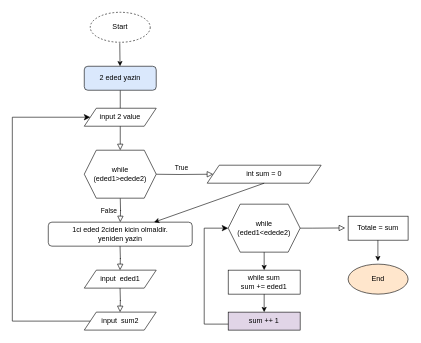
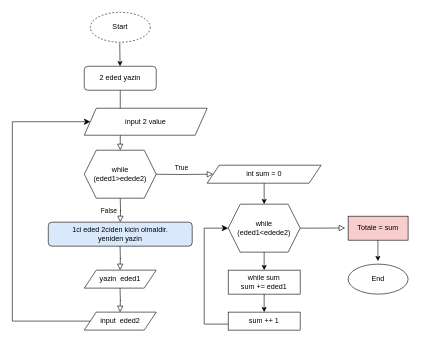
  <mxCell id="0" />
  <mxCell id="1" parent="0" />
  <mxCell id="2" value="" style="rounded=0;html=1;jettySize=auto;orthogonalLoop=1;fontSize=11;endArrow=block;endFill=0;endSize=8;strokeWidth=1;shadow=0;labelBackgroundColor=none;edgeStyle=orthogonalEdgeStyle;" parent="1" source="3" edge="1"><mxGeometry relative="1" as="geometry"><mxPoint x="200" y="250" as="targetPoint" /></mxGeometry></mxCell>
- <mxCell id="3" value="2 eded yazin" style="rounded=1;whiteSpace=wrap;html=1;fontSize=12;glass=0;strokeWidth=1;shadow=0;fillColor=#dae8fc;" parent="1" vertex="1"><mxGeometry x="140" y="110" width="120" height="40" as="geometry" /></mxCell>
+ <mxCell id="3" value="2 eded yazin" style="rounded=1;whiteSpace=wrap;html=1;fontSize=12;glass=0;strokeWidth=1;shadow=0;" parent="1" vertex="1"><mxGeometry x="140" y="110" width="120" height="40" as="geometry" /></mxCell>
  <mxCell id="4" value="False" style="rounded=0;html=1;jettySize=auto;orthogonalLoop=1;fontSize=11;endArrow=block;endFill=0;endSize=8;strokeWidth=1;shadow=0;labelBackgroundColor=none;edgeStyle=orthogonalEdgeStyle;" parent="1" edge="1"><mxGeometry y="20" relative="1" as="geometry"><mxPoint as="offset" /><mxPoint x="200" y="330" as="sourcePoint" /><mxPoint x="200" y="370" as="targetPoint" /></mxGeometry></mxCell>
  <mxCell id="5" value="True" style="edgeStyle=orthogonalEdgeStyle;rounded=0;html=1;jettySize=auto;orthogonalLoop=1;fontSize=11;endArrow=block;endFill=0;endSize=8;strokeWidth=1;shadow=0;labelBackgroundColor=none;entryX=0;entryY=0.5;entryDx=0;entryDy=0;" parent="1" target="8" edge="1"><mxGeometry y="10" relative="1" as="geometry"><mxPoint as="offset" /><mxPoint x="250" y="290" as="sourcePoint" /><mxPoint x="310" y="290" as="targetPoint" /></mxGeometry></mxCell>
- <mxCell id="6" value="input 2 value" style="shape=parallelogram;perimeter=parallelogramPerimeter;whiteSpace=wrap;html=1;fixedSize=1;" vertex="1" parent="1"><mxGeometry x="140" y="180" width="120" height="30" as="geometry" /></mxCell>
+ <mxCell id="6" value="input 2 value" style="shape=parallelogram;perimeter=parallelogramPerimeter;whiteSpace=wrap;html=1;fixedSize=1;" vertex="1" parent="1"><mxGeometry x="140" y="180" width="205" height="45" as="geometry" /></mxCell>
  <mxCell id="7" value="while (eded1&amp;gt;edede2)" style="shape=hexagon;perimeter=hexagonPerimeter2;whiteSpace=wrap;html=1;fixedSize=1;" vertex="1" parent="1"><mxGeometry x="140" y="250" width="120" height="80" as="geometry" /></mxCell>
  <mxCell id="8" value="int sum = 0" style="shape=parallelogram;perimeter=parallelogramPerimeter;whiteSpace=wrap;html=1;fixedSize=1;" vertex="1" parent="1"><mxGeometry x="345" y="275" width="190" height="30" as="geometry" /></mxCell>
- <mxCell id="9" value="1ci eded 2ciden kicin olmaldir.&lt;br&gt;yeniden yazin" style="rounded=1;whiteSpace=wrap;html=1;fontSize=12;glass=0;strokeWidth=1;shadow=0;" vertex="1" parent="1"><mxGeometry x="80" y="370" width="240" height="40" as="geometry" /></mxCell>
- <mxCell id="10" value="input&amp;nbsp; eded1" style="shape=parallelogram;perimeter=parallelogramPerimeter;whiteSpace=wrap;html=1;fixedSize=1;" vertex="1" parent="1"><mxGeometry x="140" y="450" width="120" height="30" as="geometry" /></mxCell>
+ <mxCell id="9" value="1ci eded 2ciden kicin olmaldir.&lt;br&gt;yeniden yazin" style="rounded=1;whiteSpace=wrap;html=1;fontSize=12;glass=0;strokeWidth=1;shadow=0;fillColor=#dae8fc;" vertex="1" parent="1"><mxGeometry x="80" y="370" width="240" height="40" as="geometry" /></mxCell>
+ <mxCell id="10" value="yazin&amp;nbsp; eded1" style="shape=parallelogram;perimeter=parallelogramPerimeter;whiteSpace=wrap;html=1;fixedSize=1;" vertex="1" parent="1"><mxGeometry x="140" y="450" width="120" height="30" as="geometry" /></mxCell>
  <mxCell id="11" value="" style="rounded=0;html=1;jettySize=auto;orthogonalLoop=1;fontSize=11;endArrow=block;endFill=0;endSize=8;strokeWidth=1;shadow=0;labelBackgroundColor=none;edgeStyle=orthogonalEdgeStyle;" edge="1" parent="1"><mxGeometry y="20" relative="1" as="geometry"><mxPoint as="offset" /><mxPoint x="199.66" y="410" as="sourcePoint" /><mxPoint x="199.66" y="450" as="targetPoint" /></mxGeometry></mxCell>
  <mxCell id="12" value="" style="rounded=0;html=1;jettySize=auto;orthogonalLoop=1;fontSize=11;endArrow=block;endFill=0;endSize=8;strokeWidth=1;shadow=0;labelBackgroundColor=none;edgeStyle=orthogonalEdgeStyle;" edge="1" parent="1"><mxGeometry y="20" relative="1" as="geometry"><mxPoint as="offset" /><mxPoint x="199.66" y="480" as="sourcePoint" /><mxPoint x="199.66" y="520" as="targetPoint" /></mxGeometry></mxCell>
- <mxCell id="13" value="input&amp;nbsp; sum2" style="shape=parallelogram;perimeter=parallelogramPerimeter;whiteSpace=wrap;html=1;fixedSize=1;" vertex="1" parent="1"><mxGeometry x="140" y="520" width="120" height="30" as="geometry" /></mxCell>
+ <mxCell id="13" value="input&amp;nbsp; eded2" style="shape=parallelogram;perimeter=parallelogramPerimeter;whiteSpace=wrap;html=1;fixedSize=1;" vertex="1" parent="1"><mxGeometry x="140" y="520" width="120" height="30" as="geometry" /></mxCell>
  <mxCell id="14" value="" style="edgeStyle=elbowEdgeStyle;elbow=horizontal;endArrow=classic;html=1;curved=0;rounded=0;endSize=8;startSize=8;exitX=0;exitY=0.5;exitDx=0;exitDy=0;" edge="1" parent="1" source="13" target="6"><mxGeometry width="50" height="50" relative="1" as="geometry"><mxPoint x="-20" y="470" as="sourcePoint" /><mxPoint x="-40" y="210" as="targetPoint" /><Array as="points"><mxPoint x="20" y="360" /></Array></mxGeometry></mxCell>
  <mxCell id="15" value="while (eded1&amp;lt;edede2)" style="shape=hexagon;perimeter=hexagonPerimeter2;whiteSpace=wrap;html=1;fixedSize=1;" vertex="1" parent="1"><mxGeometry x="380" y="340" width="120" height="80" as="geometry" /></mxCell>
- <mxCell id="16" value="" style="endArrow=classic;html=1;rounded=0;exitX=0.5;exitY=1;exitDx=0;exitDy=0;" edge="1" parent="1" source="8" target="9"><mxGeometry width="50" height="50" relative="1" as="geometry"><mxPoint x="360" y="360" as="sourcePoint" /><mxPoint x="410" y="310" as="targetPoint" /></mxGeometry></mxCell>
+ <mxCell id="16" value="" style="endArrow=classic;html=1;rounded=0;exitX=0.5;exitY=1;exitDx=0;exitDy=0;" edge="1" parent="1" source="8" target="15"><mxGeometry width="50" height="50" relative="1" as="geometry"><mxPoint x="360" y="360" as="sourcePoint" /><mxPoint x="410" y="310" as="targetPoint" /></mxGeometry></mxCell>
  <mxCell id="17" value="" style="endArrow=classic;html=1;rounded=0;exitX=0.5;exitY=1;exitDx=0;exitDy=0;" edge="1" parent="1" source="15"><mxGeometry width="50" height="50" relative="1" as="geometry"><mxPoint x="390" y="510" as="sourcePoint" /><mxPoint x="440" y="450" as="targetPoint" /></mxGeometry></mxCell>
  <mxCell id="18" value="while sum&lt;br&gt;sum += eded1" style="rounded=0;whiteSpace=wrap;html=1;" vertex="1" parent="1"><mxGeometry x="380" y="450" width="120" height="40" as="geometry" /></mxCell>
  <mxCell id="19" value="" style="endArrow=classic;html=1;rounded=0;exitX=0.5;exitY=1;exitDx=0;exitDy=0;" edge="1" parent="1"><mxGeometry width="50" height="50" relative="1" as="geometry"><mxPoint x="440" y="490" as="sourcePoint" /><mxPoint x="440" y="520" as="targetPoint" /></mxGeometry></mxCell>
- <mxCell id="20" value="sum ++ 1" style="rounded=0;whiteSpace=wrap;html=1;fillColor=#e1d5e7;" vertex="1" parent="1"><mxGeometry x="380" y="520" width="120" height="30" as="geometry" /></mxCell>
+ <mxCell id="20" value="sum ++ 1" style="rounded=0;whiteSpace=wrap;html=1;" vertex="1" parent="1"><mxGeometry x="380" y="520" width="120" height="30" as="geometry" /></mxCell>
  <mxCell id="21" value="" style="edgeStyle=elbowEdgeStyle;elbow=horizontal;endArrow=classic;html=1;curved=0;rounded=0;endSize=8;startSize=8;entryX=0;entryY=0.5;entryDx=0;entryDy=0;" edge="1" parent="1" target="15"><mxGeometry width="50" height="50" relative="1" as="geometry"><mxPoint x="380" y="540" as="sourcePoint" /><mxPoint x="380" y="370" as="targetPoint" /><Array as="points"><mxPoint x="340" y="450" /></Array></mxGeometry></mxCell>
  <mxCell id="22" value="" style="edgeStyle=orthogonalEdgeStyle;rounded=0;html=1;jettySize=auto;orthogonalLoop=1;fontSize=11;endArrow=block;endFill=0;endSize=8;strokeWidth=1;shadow=0;labelBackgroundColor=none;entryX=0;entryY=0.5;entryDx=0;entryDy=0;" edge="1" parent="1"><mxGeometry y="10" relative="1" as="geometry"><mxPoint as="offset" /><mxPoint x="500" y="380" as="sourcePoint" /><mxPoint x="575" y="379.66" as="targetPoint" /><Array as="points"><mxPoint x="520" y="380" /><mxPoint x="520" y="380" /></Array></mxGeometry></mxCell>
- <mxCell id="23" value="Totale = sum" style="rounded=0;whiteSpace=wrap;html=1;" vertex="1" parent="1"><mxGeometry x="580" y="360" width="100" height="40" as="geometry" /></mxCell>
+ <mxCell id="23" value="Totale = sum" style="rounded=0;whiteSpace=wrap;html=1;fillColor=#f8cecc;" vertex="1" parent="1"><mxGeometry x="580" y="360" width="100" height="40" as="geometry" /></mxCell>
  <mxCell id="24" value="" style="endArrow=classic;html=1;rounded=0;exitX=0.5;exitY=1;exitDx=0;exitDy=0;" edge="1" parent="1"><mxGeometry width="50" height="50" relative="1" as="geometry"><mxPoint x="629.66" y="400" as="sourcePoint" /><mxPoint x="629.66" y="435" as="targetPoint" /></mxGeometry></mxCell>
- <mxCell id="25" value="End" style="ellipse;whiteSpace=wrap;html=1;fillColor=#ffe6cc;" vertex="1" parent="1"><mxGeometry x="580" y="440" width="100" height="50" as="geometry" /></mxCell>
+ <mxCell id="25" value="End" style="ellipse;whiteSpace=wrap;html=1;" vertex="1" parent="1"><mxGeometry x="580" y="440" width="100" height="50" as="geometry" /></mxCell>
  <mxCell id="26" value="Start" style="ellipse;whiteSpace=wrap;html=1;dashed=1;" vertex="1" parent="1"><mxGeometry x="150" y="20" width="100" height="50" as="geometry" /></mxCell>
  <mxCell id="27" value="" style="endArrow=classic;html=1;rounded=0;exitX=0.492;exitY=1.029;exitDx=0;exitDy=0;exitPerimeter=0;" edge="1" parent="1" source="26"><mxGeometry width="50" height="50" relative="1" as="geometry"><mxPoint x="199.66" y="75" as="sourcePoint" /><mxPoint x="199.66" y="110" as="targetPoint" /></mxGeometry></mxCell>
